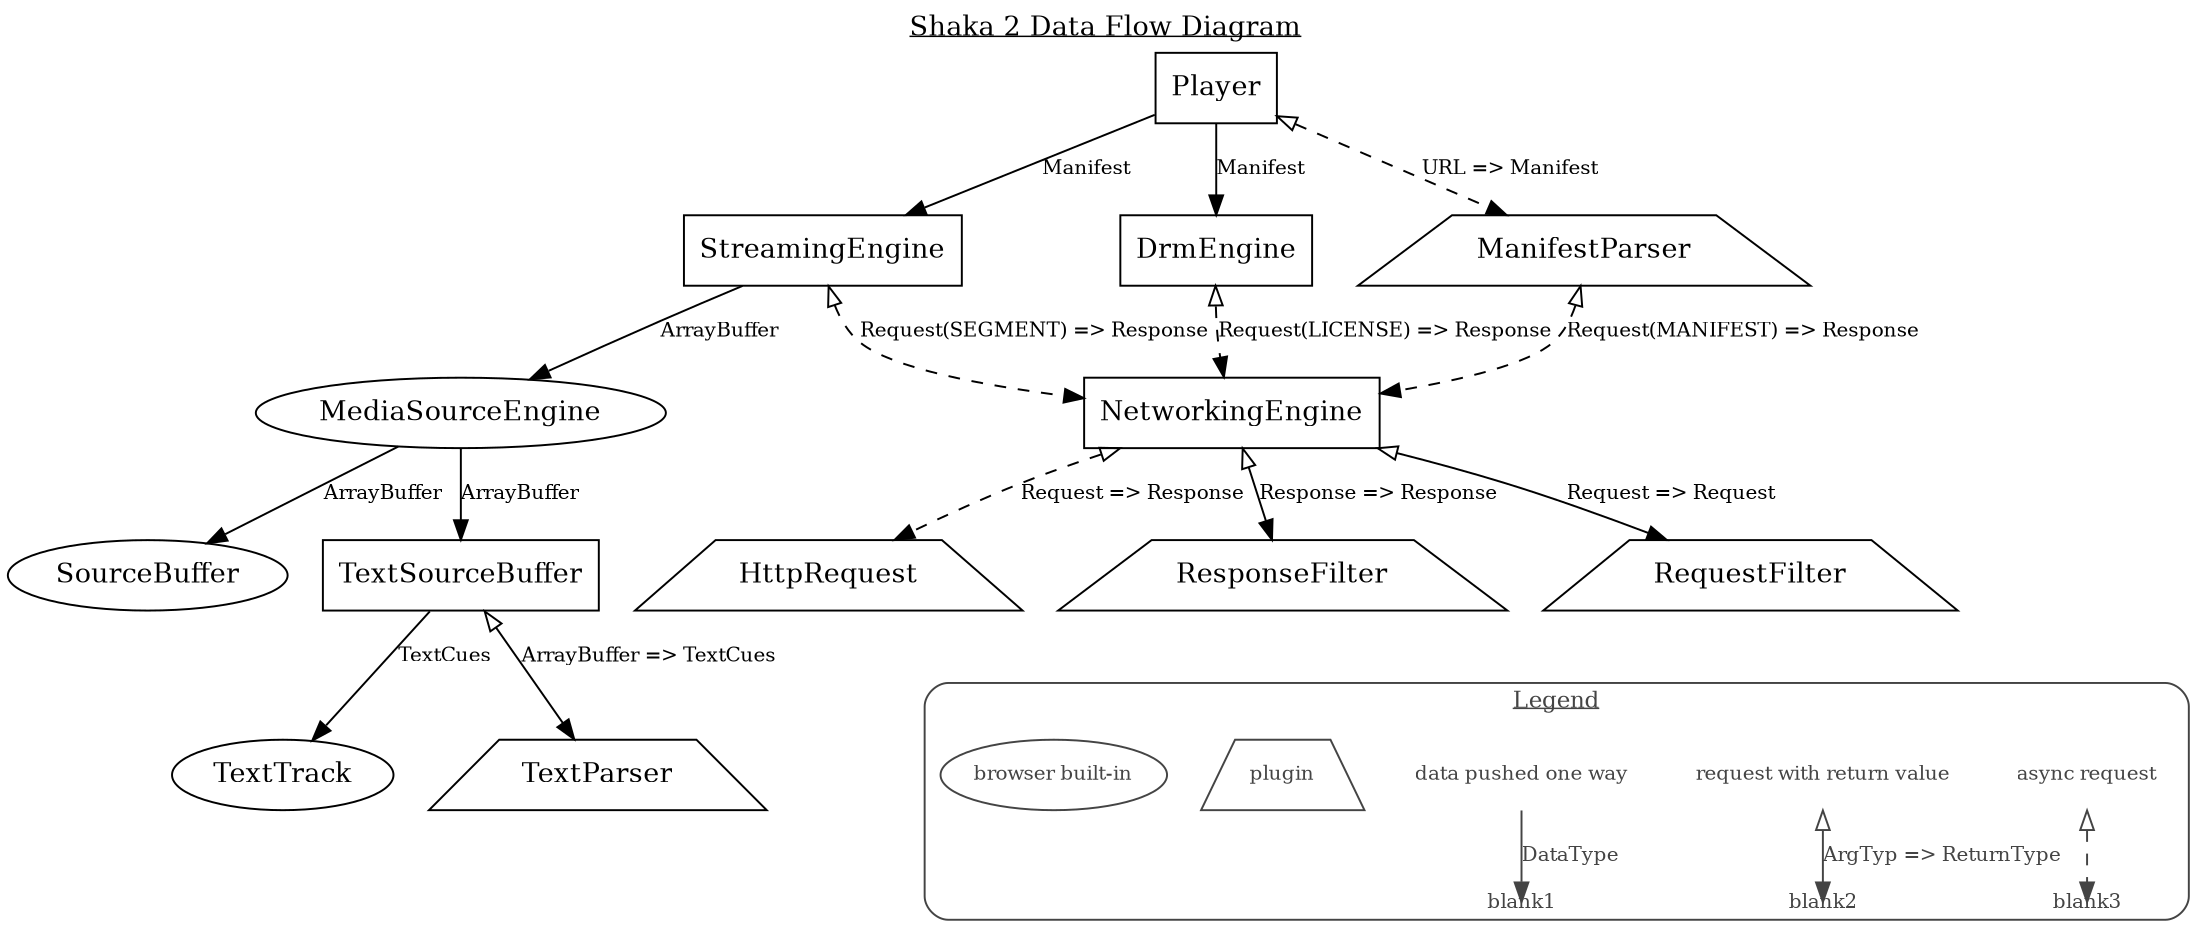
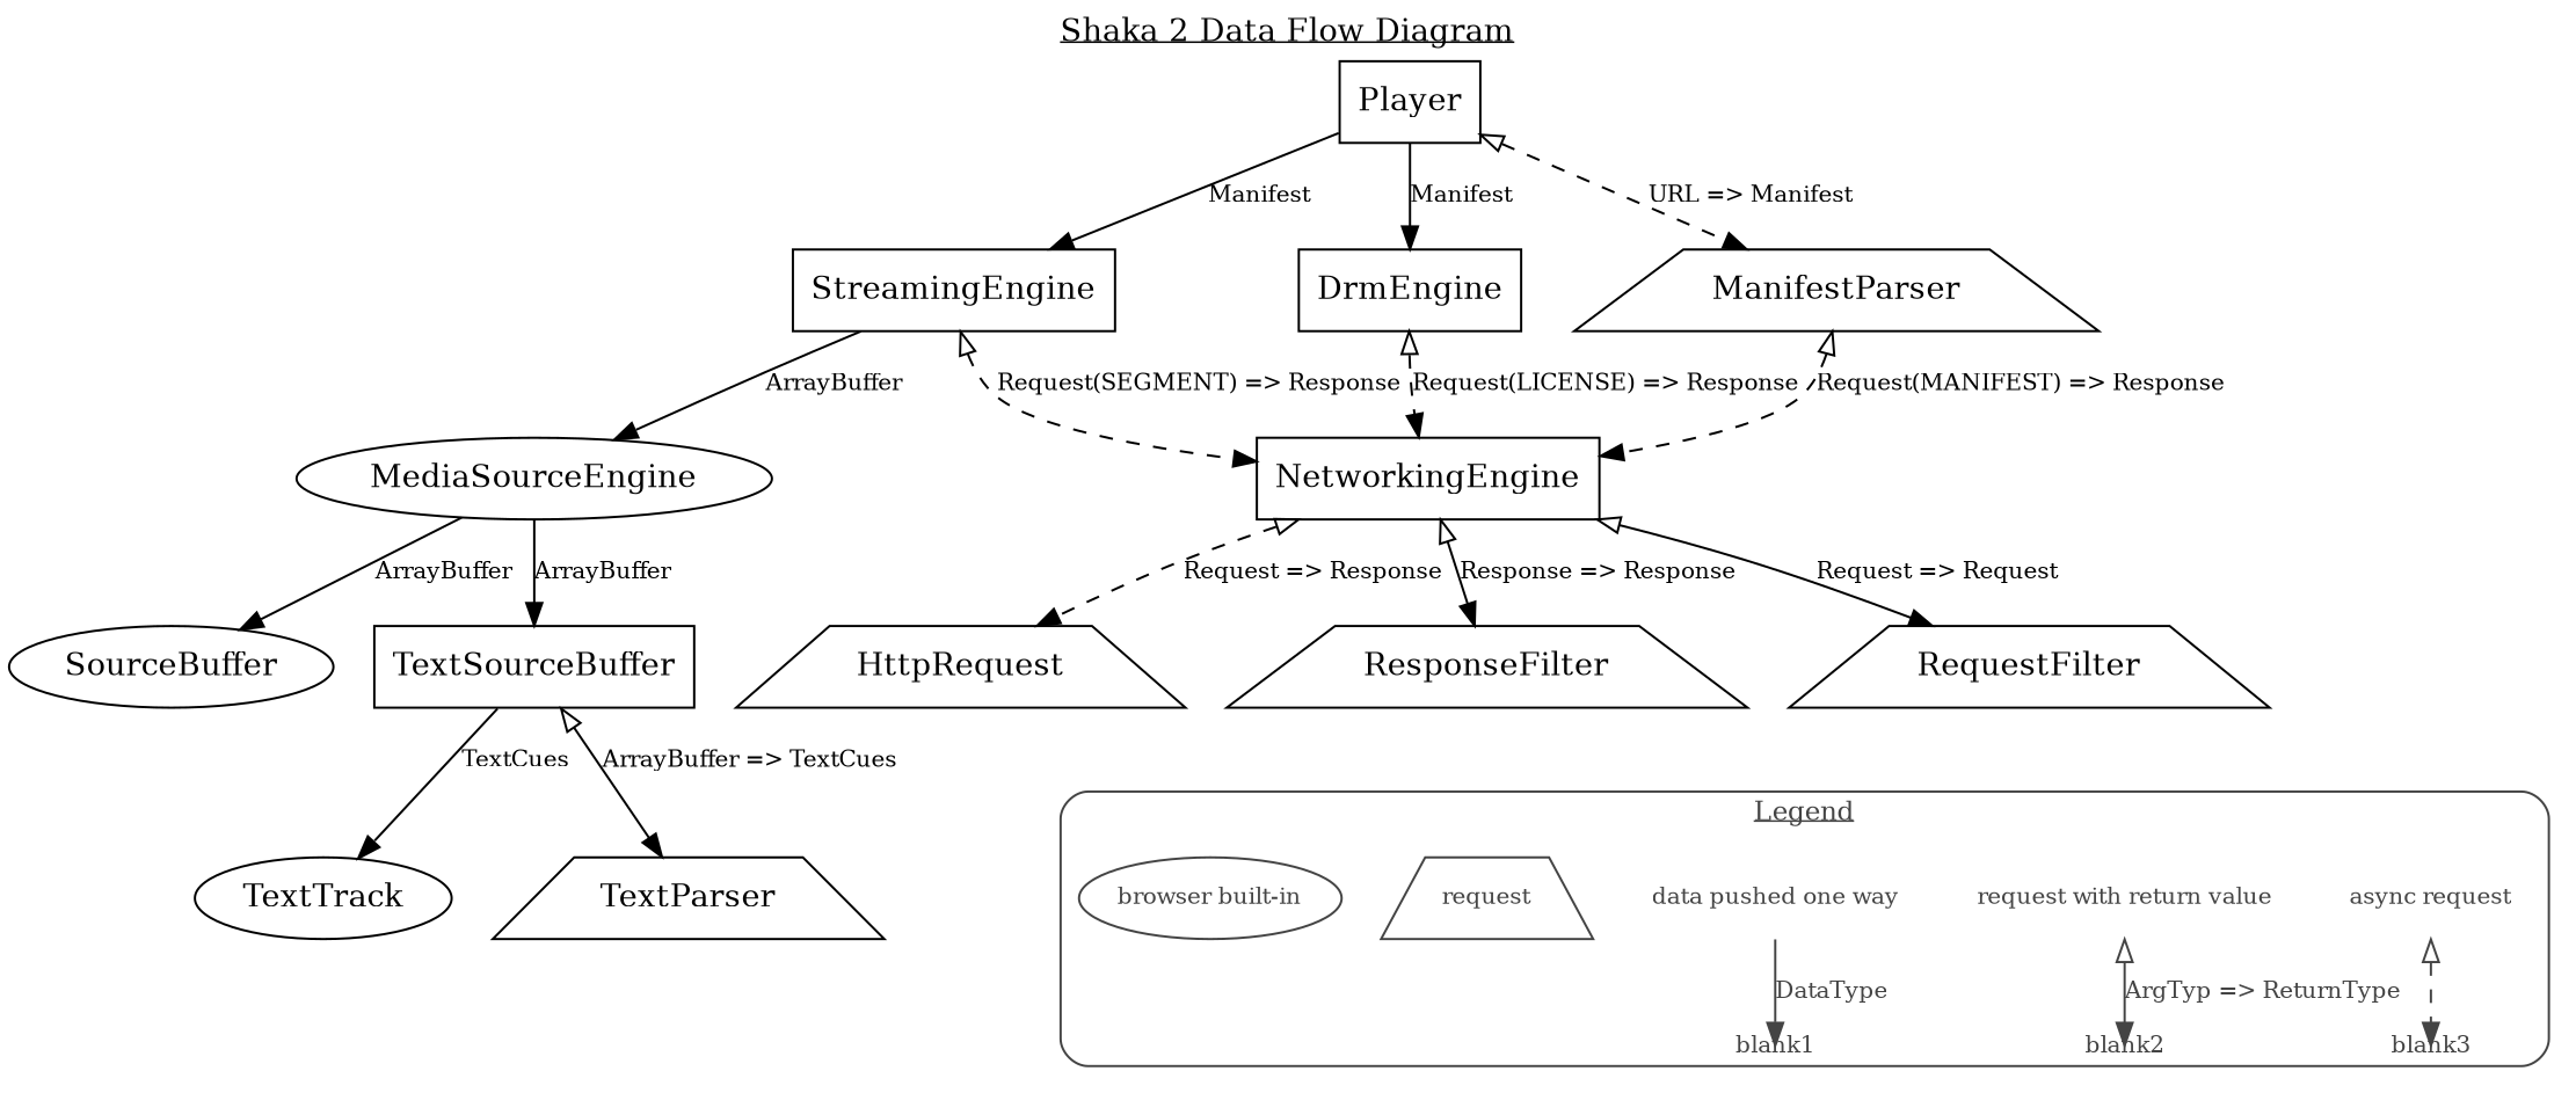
  digraph {
    label=<<u>Shaka 2 Data Flow Diagram</u>>
    labelloc=t
    node [shape=plaintext]
    edge [arrowtail=onormal dir=both fontsize=10]
    blank1 [color="#444444" fixedsize=true fontcolor="#444444" fontsize=10 height=0]
    blank2 [color="#444444" fixedsize=true fontcolor="#444444" fontsize=10 height=0]
    blank3 [color="#444444" fixedsize=true fontcolor="#444444" fontsize=10 height=0]
    "async request" [color="#444444" fontcolor="#444444" fontsize=10]
    "request with return value" [color="#444444" fontcolor="#444444" fontsize=10]
    "data pushed one way" [color="#444444" fontcolor="#444444" fontsize=10]
-   plugin [color="#444444" fontcolor="#444444" fontsize=10 shape=trapezium]
+   plugin [color="#444444" fontcolor="#444444" fontsize=10 shape=trapezium label=request]
    "browser built-in" [color="#444444" fontcolor="#444444" fontsize=10 shape=oval]
    SourceBuffer [shape=oval]
    TextTrack [shape=oval]
    ManifestParser [shape=trapezium]
    NetworkingEngine [shape=rectangle]
    RequestFilter [shape=trapezium]
    ResponseFilter [shape=trapezium]
    HttpRequest [shape=trapezium]
    TextParser [shape=trapezium]
    Player [shape=rectangle]
    StreamingEngine [shape=rectangle]
    DrmEngine [shape=rectangle]
    MediaSourceEngine [shape=ellipse]
    TextSourceBuffer [shape=rectangle]
    subgraph cluster_1 {
      color="#444444"
      fontcolor="#444444"
      fontsize=12
      label=<<u>Legend</u>>
      style=rounded
      blank1
      blank2
      blank3
      "async request"
      "request with return value"
      "data pushed one way"
      plugin
      "browser built-in"
    }
    "async request" -> blank3 [color="#444444" fontcolor="#444444" style=dashed]
    "request with return value" -> blank2 [color="#444444" fontcolor="#444444" label="ArgTyp => ReturnType"]
    "data pushed one way" -> blank1 [color="#444444" fontcolor="#444444" label=DataType arrowtail="" dir=""]
    ManifestParser -> NetworkingEngine [label="Request(MANIFEST) => Response" style=dashed]
    NetworkingEngine -> RequestFilter [label="Request => Request"]
    NetworkingEngine -> ResponseFilter [label="Response => Response"]
    NetworkingEngine -> HttpRequest [label="Request => Response" style=dashed]
    ResponseFilter -> plugin [arrowhead=none style=invisible arrowtail="" dir=""]
    Player -> ManifestParser [label="URL => Manifest" style=dashed]
    Player -> StreamingEngine [label=Manifest arrowtail="" dir=""]
    Player -> DrmEngine [label=Manifest arrowtail="" dir=""]
    StreamingEngine -> NetworkingEngine [label="Request(SEGMENT) => Response" style=dashed]
    StreamingEngine -> MediaSourceEngine [label=ArrayBuffer arrowtail="" dir=""]
    DrmEngine -> NetworkingEngine [label="Request(LICENSE) => Response" style=dashed]
    MediaSourceEngine -> SourceBuffer [label=ArrayBuffer arrowtail="" dir=""]
    MediaSourceEngine -> TextSourceBuffer [label=ArrayBuffer arrowtail="" dir=""]
    TextSourceBuffer -> TextTrack [label=TextCues arrowtail="" dir=""]
    TextSourceBuffer -> TextParser [label="ArrayBuffer => TextCues"]
  }
